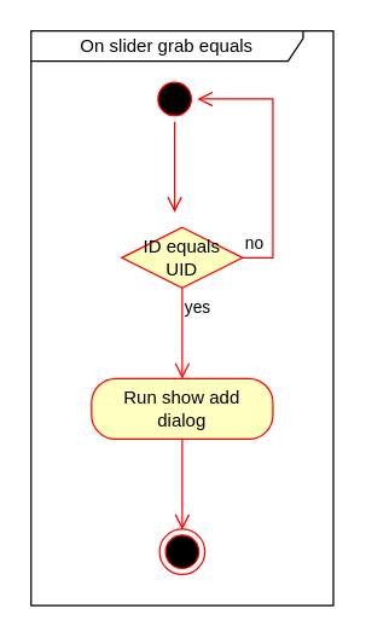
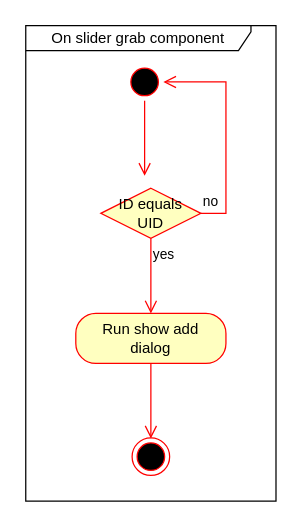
  <mxCell id="0" />
  <mxCell id="1" parent="0" />
  <mxCell id="2" value="" style="ellipse;html=1;shape=startState;fillColor=#000000;strokeColor=#ff0000;" vertex="1" parent="1"><mxGeometry x="100" y="50" width="30" height="30" as="geometry" /></mxCell>
  <mxCell id="3" value="" style="edgeStyle=orthogonalEdgeStyle;html=1;verticalAlign=bottom;endArrow=open;endSize=8;strokeColor=#ff0000;rounded=0;" edge="1" parent="1" source="2"><mxGeometry relative="1" as="geometry"><mxPoint x="115" y="140" as="targetPoint" /></mxGeometry></mxCell>
  <mxCell id="4" value="ID equals&lt;br&gt;UID" style="rhombus;whiteSpace=wrap;html=1;fontColor=#000000;fillColor=#ffffc0;strokeColor=#ff0000;" vertex="1" parent="1"><mxGeometry x="80" y="150" width="80" height="40" as="geometry" /></mxCell>
  <mxCell id="5" value="no" style="edgeStyle=orthogonalEdgeStyle;html=1;align=left;verticalAlign=bottom;endArrow=open;endSize=8;strokeColor=#ff0000;rounded=0;entryX=1;entryY=0.5;entryDx=0;entryDy=0;" edge="1" parent="1" source="4" target="2"><mxGeometry x="-1" relative="1" as="geometry"><mxPoint x="260" y="170" as="targetPoint" /><Array as="points"><mxPoint x="180" y="170" /><mxPoint x="180" y="65" /></Array></mxGeometry></mxCell>
  <mxCell id="6" value="yes" style="edgeStyle=orthogonalEdgeStyle;html=1;align=left;verticalAlign=top;endArrow=open;endSize=8;strokeColor=#ff0000;rounded=0;" edge="1" parent="1" source="4"><mxGeometry x="-1" relative="1" as="geometry"><mxPoint x="120" y="250" as="targetPoint" /></mxGeometry></mxCell>
  <mxCell id="7" value="Run show add&lt;br&gt;dialog" style="rounded=1;whiteSpace=wrap;html=1;arcSize=40;fontColor=#000000;fillColor=#ffffc0;strokeColor=#ff0000;" vertex="1" parent="1"><mxGeometry x="60" y="250" width="120" height="40" as="geometry" /></mxCell>
  <mxCell id="8" value="" style="edgeStyle=orthogonalEdgeStyle;html=1;verticalAlign=bottom;endArrow=open;endSize=8;strokeColor=#ff0000;rounded=0;" edge="1" parent="1" source="7"><mxGeometry relative="1" as="geometry"><mxPoint x="120" y="350" as="targetPoint" /></mxGeometry></mxCell>
  <mxCell id="9" value="" style="ellipse;html=1;shape=endState;fillColor=#000000;strokeColor=#ff0000;" vertex="1" parent="1"><mxGeometry x="105" y="349.5" width="30" height="30" as="geometry" /></mxCell>
- <mxCell id="10" value="On slider grab equals" style="shape=umlFrame;whiteSpace=wrap;html=1;pointerEvents=0;width=180;height=20;" vertex="1" parent="1"><mxGeometry x="20" y="20" width="200" height="380" as="geometry" /></mxCell>
+ <mxCell id="10" value="On slider grab component" style="shape=umlFrame;whiteSpace=wrap;html=1;pointerEvents=0;width=180;height=20;" vertex="1" parent="1"><mxGeometry x="20" y="20" width="200" height="380" as="geometry" /></mxCell>
